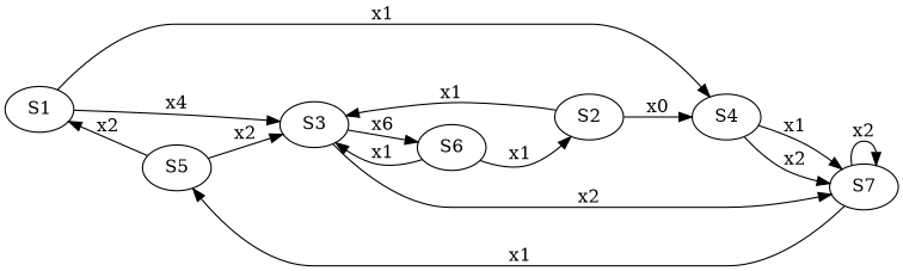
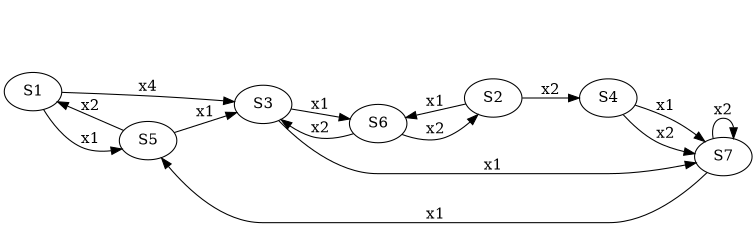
  digraph {
    rankdir=LR
    S1
    S5
    S3
    S6
    S7
    S2
    S4
-   S1 -> S4 [label=x1]
+   S1 -> S5 [label=x1]
    S1 -> S3 [label=x4]
    S5 -> S1 [label=x2]
-   S5 -> S3 [label=x2]
-   S3 -> S6 [label=x6]
-   S3 -> S7 [label=x2]
-   S6 -> S3 [label=x1]
-   S6 -> S2 [label=x1]
+   S5 -> S3 [label=x1]
+   S3 -> S6 [label=x1]
+   S3 -> S7 [label=x1]
+   S6 -> S3 [label=x2]
+   S6 -> S2 [label=x2]
    S7 -> S5 [label=x1]
    S7 -> S7 [label=x2]
-   S2 -> S3 [label=x1]
-   S2 -> S4 [label=x0]
+   S2 -> S6 [label=x1]
+   S2 -> S4 [label=x2]
    S4 -> S7 [label=x1]
    S4 -> S7 [label=x2]
  }
